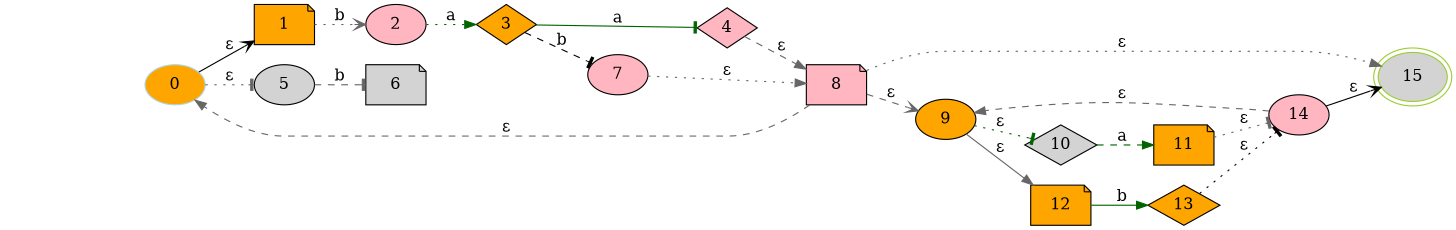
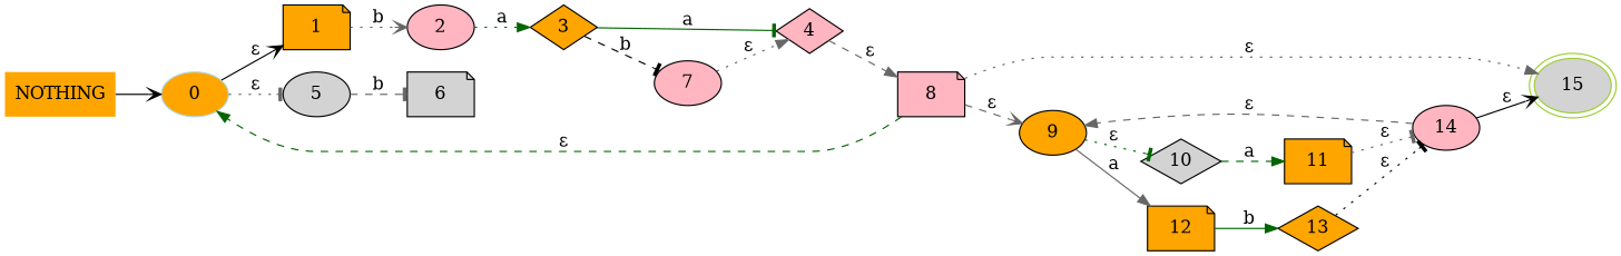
  digraph {
    rankdir=LR
    node [fillcolor=orange shape=ellipse style=filled]
    edge [arrowhead=normal color=gray40 style=dotted]
+   NOTHING [shape=none]
    n2 [color=lightblue label=0]
    n3 [label=1 shape=note]
    n4 [fillcolor=lightgrey label=5]
    n5 [fillcolor=lightpink label=2]
    n6 [fillcolor=lightgrey label=6 shape=note]
    n7 [label=3 shape=diamond]
    n8 [fillcolor=lightgrey label=10 shape=diamond]
    n9 [label=11 shape=note]
    n10 [fillcolor=lightpink label=14]
    n11 [color=yellowgreen fillcolor=lightgrey label=15 peripheries=2]
    n12 [label=9]
    n13 [label=12 shape=note]
    n14 [label=13 shape=diamond]
    n15 [fillcolor=lightpink label=4 shape=diamond]
    n16 [fillcolor=lightpink label=7]
    n17 [fillcolor=lightpink label=8 shape=note]
+   NOTHING -> n2 [arrowhead=vee color=black style=solid]
    n2 -> n3 [arrowhead=vee color=black label="ε" style=solid]
    n2 -> n4 [arrowhead=tee label="ε"]
    n3 -> n5 [arrowhead=vee label=b]
    n4 -> n6 [arrowhead=tee label=b style=dashed]
    n5 -> n7 [color=darkgreen label=a]
    n7 -> n15 [arrowhead=tee color=darkgreen label=a style=solid]
    n7 -> n16 [arrowhead=tee color=black label=b style=dashed]
    n8 -> n9 [color=darkgreen label=a style=dashed]
    n9 -> n10 [arrowhead=tee label="ε"]
    n10 -> n11 [arrowhead=vee color=black label="ε" style=solid]
    n10 -> n12 [label="ε" style=dashed]
    n12 -> n8 [arrowhead=tee color=darkgreen label="ε"]
-   n12 -> n13 [label="ε" style=solid]
+   n12 -> n13 [label=a style=solid]
    n13 -> n14 [color=darkgreen label=b style=solid]
    n14 -> n10 [arrowhead=tee color=black label="ε"]
    n15 -> n17 [label="ε" style=dashed]
-   n16 -> n17 [label="ε"]
-   n17 -> n2 [label="ε" style=dashed]
+   n16 -> n15 [label="ε"]
+   n17 -> n2 [color=darkgreen label="ε" style=dashed]
    n17 -> n11 [label="ε"]
    n17 -> n12 [arrowhead=vee label="ε" style=dashed]
  }
